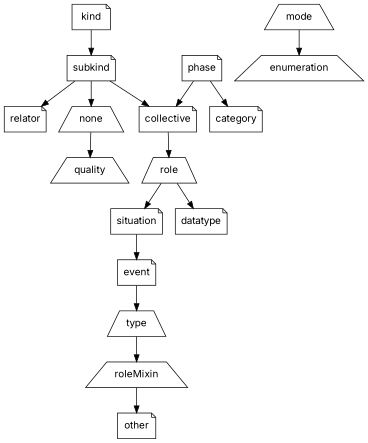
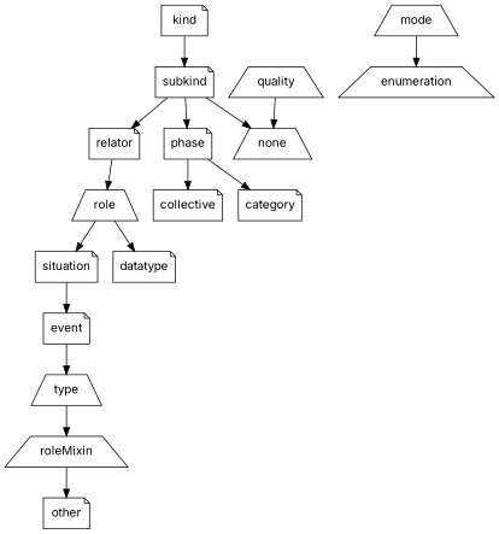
  strict digraph {
    fontname=Inter
    node [fontname=Inter shape=note]
    edge [fontname=Inter]
    kind
    subkind
    relator
    phase
    none [shape=trapezium]
    role [shape=trapezium]
    quality [shape=trapezium]
    collective
    category
    situation
    datatype
    event
    type [shape=trapezium]
    mode [shape=trapezium]
    enumeration [shape=trapezium]
    roleMixin [shape=trapezium]
    other
    kind -> subkind
    subkind -> relator
-   subkind -> collective
+   subkind -> phase
    subkind -> none
-   collective -> role
+   relator -> role
    phase -> collective
    phase -> category
    role -> situation
    role -> datatype
-   none -> quality
+   quality -> none
    situation -> event
    event -> type
    type -> roleMixin
    mode -> enumeration
    roleMixin -> other
  }
